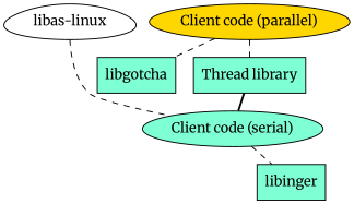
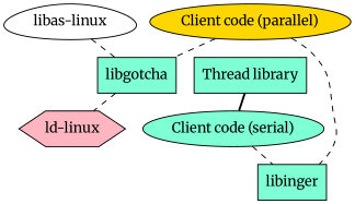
  strict graph {
    fontname=Merriweather
    ranksep=0.25
    node [fillcolor=aquamarine fontname=Merriweather shape=box style=filled]
    edge [fontname=Merriweather style=dashed]
    n1 [label="Client code (serial)" shape=oval]
    n2 [fillcolor=gold label="Client code (parallel)" shape=oval]
    n3 [label="Thread library"]
    libinger
    libgotcha
    n6 [fillcolor=white label="libas-linux" shape=egg]
+   n7 [fillcolor=lightpink label="ld-linux" shape=hexagon]
    subgraph sub_1 {
      n1
      n2
    }
    subgraph sub_2 {
      n3
      libinger
      libgotcha
    }
    subgraph sub_3 {
      n1
      n2
      n3
      libinger
      libgotcha
      n6
    }
    n1 -- libinger
-   n2 -- n3
+   n2 -- libinger
    n2 -- libgotcha
    n3 -- n1 [style=bold]
-   n6 -- n1
+   libgotcha -- n7
+   n6 -- libgotcha
  }
